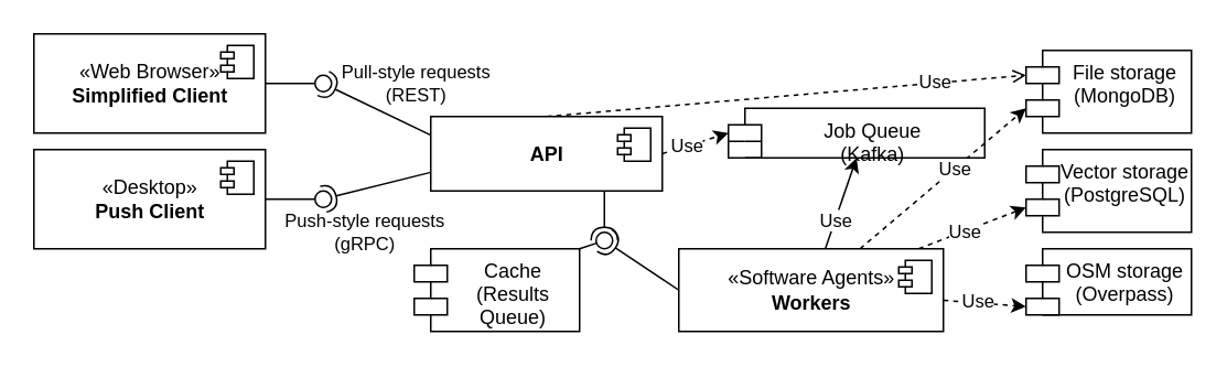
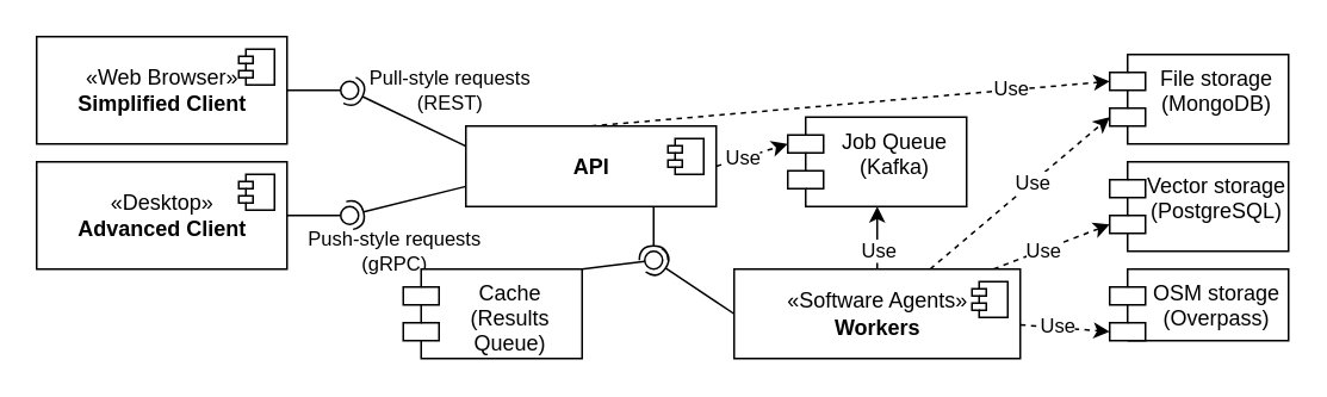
  <mxCell id="0" />
  <mxCell id="1" parent="0" />
  <mxCell id="2" value="" style="rounded=0;orthogonalLoop=1;jettySize=auto;html=1;endArrow=none;endFill=0;sketch=0;sourcePerimeterSpacing=0;targetPerimeterSpacing=0;exitX=1;exitY=0.5;exitDx=0;exitDy=0;" parent="1" source="6" target="5" edge="1"><mxGeometry relative="1" as="geometry"><mxPoint x="130" y="55" as="sourcePoint" /></mxGeometry></mxCell>
  <mxCell id="3" value="" style="rounded=0;orthogonalLoop=1;jettySize=auto;html=1;endArrow=halfCircle;endFill=0;entryX=0.5;entryY=0.5;endSize=6;strokeWidth=1;sketch=0;exitX=0;exitY=0.25;exitDx=0;exitDy=0;" parent="1" source="18" target="5" edge="1"><mxGeometry relative="1" as="geometry"><mxPoint x="250" y="80" as="sourcePoint" /></mxGeometry></mxCell>
  <mxCell id="4" value="Pull-style requests&lt;br&gt;(REST)" style="edgeLabel;html=1;align=center;verticalAlign=middle;resizable=0;points=[];labelBackgroundColor=none;" parent="3" vertex="1" connectable="0"><mxGeometry x="-0.133" relative="1" as="geometry"><mxPoint x="18" y="-18" as="offset" /></mxGeometry></mxCell>
  <mxCell id="5" value="" style="ellipse;whiteSpace=wrap;html=1;align=center;aspect=fixed;resizable=0;points=[];outlineConnect=0;sketch=0;" parent="1" vertex="1"><mxGeometry x="190" y="45" width="10" height="10" as="geometry" /></mxCell>
  <mxCell id="6" value="«Web Browser»&lt;br&gt;&lt;b&gt;Simplified Client&lt;/b&gt;" style="html=1;dropTarget=0;" parent="1" vertex="1"><mxGeometry x="20" y="20" width="140" height="60" as="geometry" /></mxCell>
  <mxCell id="7" value="" style="shape=module;jettyWidth=8;jettyHeight=4;" parent="6" vertex="1"><mxGeometry x="1" width="20" height="20" relative="1" as="geometry"><mxPoint x="-27" y="7" as="offset" /></mxGeometry></mxCell>
- <mxCell id="8" value="«Desktop»&lt;br&gt;&lt;b&gt;Push Client&lt;/b&gt;" style="html=1;dropTarget=0;" parent="1" vertex="1"><mxGeometry x="20" y="90" width="140" height="60" as="geometry" /></mxCell>
+ <mxCell id="8" value="«Desktop»&lt;br&gt;&lt;b&gt;Advanced Client&lt;/b&gt;" style="html=1;dropTarget=0;" parent="1" vertex="1"><mxGeometry x="20" y="90" width="140" height="60" as="geometry" /></mxCell>
  <mxCell id="9" value="" style="shape=module;jettyWidth=8;jettyHeight=4;" parent="8" vertex="1"><mxGeometry x="1" width="20" height="20" relative="1" as="geometry"><mxPoint x="-27" y="7" as="offset" /></mxGeometry></mxCell>
  <mxCell id="10" value="" style="rounded=0;orthogonalLoop=1;jettySize=auto;html=1;endArrow=none;endFill=0;sketch=0;sourcePerimeterSpacing=0;targetPerimeterSpacing=0;exitX=1;exitY=0.5;exitDx=0;exitDy=0;" parent="1" source="8" target="13" edge="1"><mxGeometry relative="1" as="geometry"><mxPoint x="200" y="185" as="sourcePoint" /></mxGeometry></mxCell>
  <mxCell id="11" value="" style="rounded=0;orthogonalLoop=1;jettySize=auto;html=1;endArrow=halfCircle;endFill=0;entryX=0.5;entryY=0.5;endSize=6;strokeWidth=1;sketch=0;exitX=0;exitY=0.75;exitDx=0;exitDy=0;" parent="1" source="18" target="13" edge="1"><mxGeometry relative="1" as="geometry"><mxPoint x="220" y="100" as="sourcePoint" /></mxGeometry></mxCell>
  <mxCell id="12" value="Push-style requests&lt;br&gt;(gRPC)" style="edgeLabel;html=1;align=center;verticalAlign=middle;resizable=0;points=[];labelBackgroundColor=none;" parent="11" vertex="1" connectable="0"><mxGeometry x="-0.145" y="2" relative="1" as="geometry"><mxPoint x="-13" y="27" as="offset" /></mxGeometry></mxCell>
  <mxCell id="13" value="" style="ellipse;whiteSpace=wrap;html=1;align=center;aspect=fixed;resizable=0;points=[];outlineConnect=0;sketch=0;" parent="1" vertex="1"><mxGeometry x="190" y="115" width="10" height="10" as="geometry" /></mxCell>
  <mxCell id="14" style="rounded=0;orthogonalLoop=1;jettySize=auto;html=1;dashed=1;exitX=1;exitY=0.5;exitDx=0;exitDy=0;entryX=0;entryY=0;entryDx=0;entryDy=15;entryPerimeter=0;" parent="1" source="18" target="24" edge="1"><mxGeometry relative="1" as="geometry"><mxPoint x="430" y="60" as="targetPoint" /></mxGeometry></mxCell>
  <mxCell id="15" value="Use" style="edgeLabel;html=1;align=center;verticalAlign=middle;resizable=0;points=[];" parent="14" vertex="1" connectable="0"><mxGeometry x="-0.264" y="1" relative="1" as="geometry"><mxPoint as="offset" /></mxGeometry></mxCell>
- <mxCell id="16" style="edgeStyle=none;rounded=0;orthogonalLoop=1;jettySize=auto;html=1;entryX=0;entryY=0;entryDx=0;entryDy=15;entryPerimeter=0;dashed=1;startArrow=none;startFill=0;endSize=6;targetPerimeterSpacing=0;exitX=0.5;exitY=0;exitDx=0;exitDy=0;endArrow=open;" parent="1" source="18" target="38" edge="1"><mxGeometry relative="1" as="geometry" /></mxCell>
+ <mxCell id="16" style="edgeStyle=none;rounded=0;orthogonalLoop=1;jettySize=auto;html=1;entryX=0;entryY=0;entryDx=0;entryDy=15;entryPerimeter=0;dashed=1;startArrow=none;startFill=0;endSize=6;targetPerimeterSpacing=0;exitX=0.5;exitY=0;exitDx=0;exitDy=0;" parent="1" source="18" target="38" edge="1"><mxGeometry relative="1" as="geometry" /></mxCell>
  <mxCell id="17" value="Use" style="edgeLabel;html=1;align=center;verticalAlign=middle;resizable=0;points=[];" parent="16" vertex="1" connectable="0"><mxGeometry x="0.616" y="1" relative="1" as="geometry"><mxPoint as="offset" /></mxGeometry></mxCell>
  <mxCell id="18" value="&lt;b&gt;API&lt;/b&gt;" style="html=1;dropTarget=0;" parent="1" vertex="1"><mxGeometry x="260" y="70" width="140" height="45" as="geometry" /></mxCell>
  <mxCell id="19" value="" style="shape=module;jettyWidth=8;jettyHeight=4;" parent="18" vertex="1"><mxGeometry x="1" width="20" height="20" relative="1" as="geometry"><mxPoint x="-27" y="7" as="offset" /></mxGeometry></mxCell>
- <mxCell id="20" value="Cache&#10;(Results&#10;Queue)" style="shape=module;align=left;spacingLeft=20;align=center;verticalAlign=top;" parent="1" vertex="1"><mxGeometry x="250" y="150" width="100" height="50" as="geometry" /></mxCell>
+ <mxCell id="20" value="Cache&#10;(Results&#10;Queue)" style="shape=module;align=left;spacingLeft=20;align=center;verticalAlign=top;" parent="1" vertex="1"><mxGeometry x="225" y="150" width="100" height="50" as="geometry" /></mxCell>
  <mxCell id="21" value="" style="rounded=0;orthogonalLoop=1;jettySize=auto;html=1;endArrow=none;endFill=0;sketch=0;sourcePerimeterSpacing=0;targetPerimeterSpacing=0;exitX=1;exitY=0;exitDx=0;exitDy=0;" parent="1" source="20" target="23" edge="1"><mxGeometry relative="1" as="geometry"><mxPoint x="450" y="215" as="sourcePoint" /></mxGeometry></mxCell>
  <mxCell id="22" value="" style="rounded=0;orthogonalLoop=1;jettySize=auto;html=1;endArrow=halfCircle;endFill=0;entryX=0.5;entryY=0.5;endSize=6;strokeWidth=1;sketch=0;exitX=0.75;exitY=1;exitDx=0;exitDy=0;" parent="1" source="18" target="23" edge="1"><mxGeometry relative="1" as="geometry"><mxPoint x="490" y="215" as="sourcePoint" /></mxGeometry></mxCell>
  <mxCell id="23" value="" style="ellipse;whiteSpace=wrap;html=1;align=center;aspect=fixed;resizable=0;points=[];outlineConnect=0;sketch=0;" parent="1" vertex="1"><mxGeometry x="360" y="140" width="10" height="10" as="geometry" /></mxCell>
- <mxCell id="24" value="Job Queue&#10;(Kafka)" style="shape=module;align=left;spacingLeft=20;align=center;verticalAlign=top;" parent="1" vertex="1"><mxGeometry x="440" y="65" width="155" height="30" as="geometry" /></mxCell>
+ <mxCell id="24" value="Job Queue&#10;(Kafka)" style="shape=module;align=left;spacingLeft=20;align=center;verticalAlign=top;" parent="1" vertex="1"><mxGeometry x="440" y="65" width="100" height="50" as="geometry" /></mxCell>
  <mxCell id="25" style="edgeStyle=none;rounded=0;orthogonalLoop=1;jettySize=auto;html=1;entryX=0.5;entryY=1;entryDx=0;entryDy=0;dashed=0;" parent="1" source="33" target="24" edge="1"><mxGeometry relative="1" as="geometry" /></mxCell>
  <mxCell id="26" value="Use" style="edgeLabel;html=1;align=center;verticalAlign=middle;resizable=0;points=[];" parent="25" vertex="1" connectable="0"><mxGeometry x="-0.398" relative="1" as="geometry"><mxPoint as="offset" /></mxGeometry></mxCell>
  <mxCell id="27" style="edgeStyle=none;rounded=0;orthogonalLoop=1;jettySize=auto;html=1;entryX=0;entryY=0;entryDx=0;entryDy=35;entryPerimeter=0;dashed=1;startArrow=none;startFill=0;endSize=6;targetPerimeterSpacing=0;" parent="1" source="33" target="36" edge="1"><mxGeometry relative="1" as="geometry" /></mxCell>
  <mxCell id="28" value="Use" style="edgeLabel;html=1;align=center;verticalAlign=middle;resizable=0;points=[];" parent="27" vertex="1" connectable="0"><mxGeometry x="-0.407" y="1" relative="1" as="geometry"><mxPoint x="5" as="offset" /></mxGeometry></mxCell>
  <mxCell id="29" style="edgeStyle=none;rounded=0;orthogonalLoop=1;jettySize=auto;html=1;entryX=0;entryY=0;entryDx=0;entryDy=35;entryPerimeter=0;dashed=1;startArrow=none;startFill=0;endSize=6;targetPerimeterSpacing=0;" parent="1" source="33" target="37" edge="1"><mxGeometry relative="1" as="geometry" /></mxCell>
  <mxCell id="30" value="Use" style="edgeLabel;html=1;align=center;verticalAlign=middle;resizable=0;points=[];" parent="29" vertex="1" connectable="0"><mxGeometry x="-0.181" relative="1" as="geometry"><mxPoint as="offset" /></mxGeometry></mxCell>
  <mxCell id="31" style="edgeStyle=none;rounded=0;orthogonalLoop=1;jettySize=auto;html=1;entryX=0;entryY=0;entryDx=0;entryDy=35;entryPerimeter=0;dashed=1;startArrow=none;startFill=0;endSize=6;targetPerimeterSpacing=0;" parent="1" source="33" target="38" edge="1"><mxGeometry relative="1" as="geometry" /></mxCell>
  <mxCell id="32" value="Use" style="edgeLabel;html=1;align=center;verticalAlign=middle;resizable=0;points=[];" parent="31" vertex="1" connectable="0"><mxGeometry x="0.142" relative="1" as="geometry"><mxPoint as="offset" /></mxGeometry></mxCell>
  <mxCell id="33" value="«Software Agents»&lt;br&gt;&lt;b&gt;Workers&lt;/b&gt;" style="html=1;dropTarget=0;" parent="1" vertex="1"><mxGeometry x="410" y="150" width="160" height="50" as="geometry" /></mxCell>
  <mxCell id="34" value="" style="shape=module;jettyWidth=8;jettyHeight=4;" parent="33" vertex="1"><mxGeometry x="1" width="20" height="20" relative="1" as="geometry"><mxPoint x="-27" y="7" as="offset" /></mxGeometry></mxCell>
  <mxCell id="35" value="" style="rounded=0;orthogonalLoop=1;jettySize=auto;html=1;endArrow=halfCircle;endFill=0;endSize=6;strokeWidth=1;sketch=0;exitX=0;exitY=0.5;exitDx=0;exitDy=0;targetPerimeterSpacing=-6;" parent="1" source="33" target="23" edge="1"><mxGeometry relative="1" as="geometry"><mxPoint x="375" y="125" as="sourcePoint" /><mxPoint x="370" y="150" as="targetPoint" /></mxGeometry></mxCell>
  <mxCell id="36" value="OSM storage&#10;(Overpass)" style="shape=module;align=left;spacingLeft=20;align=center;verticalAlign=top;" parent="1" vertex="1"><mxGeometry x="620" y="150" width="100" height="40" as="geometry" /></mxCell>
  <mxCell id="37" value="Vector storage&#10;(PostgreSQL)" style="shape=module;align=left;spacingLeft=20;align=center;verticalAlign=top;" parent="1" vertex="1"><mxGeometry x="620" y="90" width="100" height="50" as="geometry" /></mxCell>
  <mxCell id="38" value="File storage&#10;(MongoDB)" style="shape=module;align=left;spacingLeft=20;align=center;verticalAlign=top;" parent="1" vertex="1"><mxGeometry x="620" y="30" width="100" height="50" as="geometry" /></mxCell>
